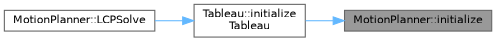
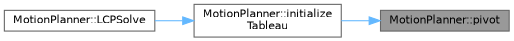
  digraph {
    rankdir=RL
    node [color=grey40 fillcolor=white fontname=Helvetica fontsize=10 shape=box style=filled]
    edge [color=steelblue1 dir=back fontname=Helvetica fontsize=10 labelfontname=Helvetica labelfontsize=10 style=solid]
-   n1 [color=gray40 fillcolor=grey60 fontcolor=black height=0.2 label="MotionPlanner::initialize" width=0.4]
-   n2 [height=0.2 label="Tableau::initialize\lTableau" width=0.4]
+   n1 [color=gray40 fillcolor=grey60 fontcolor=black height=0.2 label="MotionPlanner::pivot" width=0.4]
+   n2 [height=0.2 label="MotionPlanner::initialize\lTableau" width=0.4]
    n3 [height=0.2 label="MotionPlanner::LCPSolve" width=0.4]
    n1 -> n2
    n2 -> n3
  }
